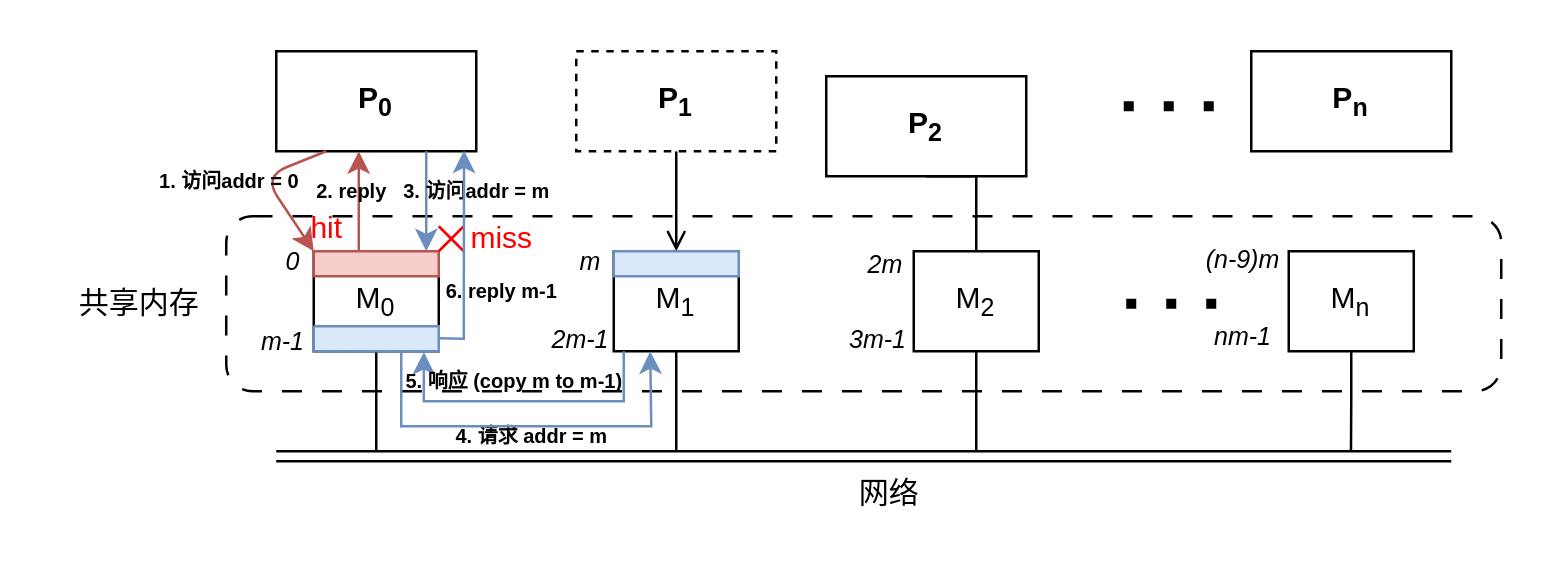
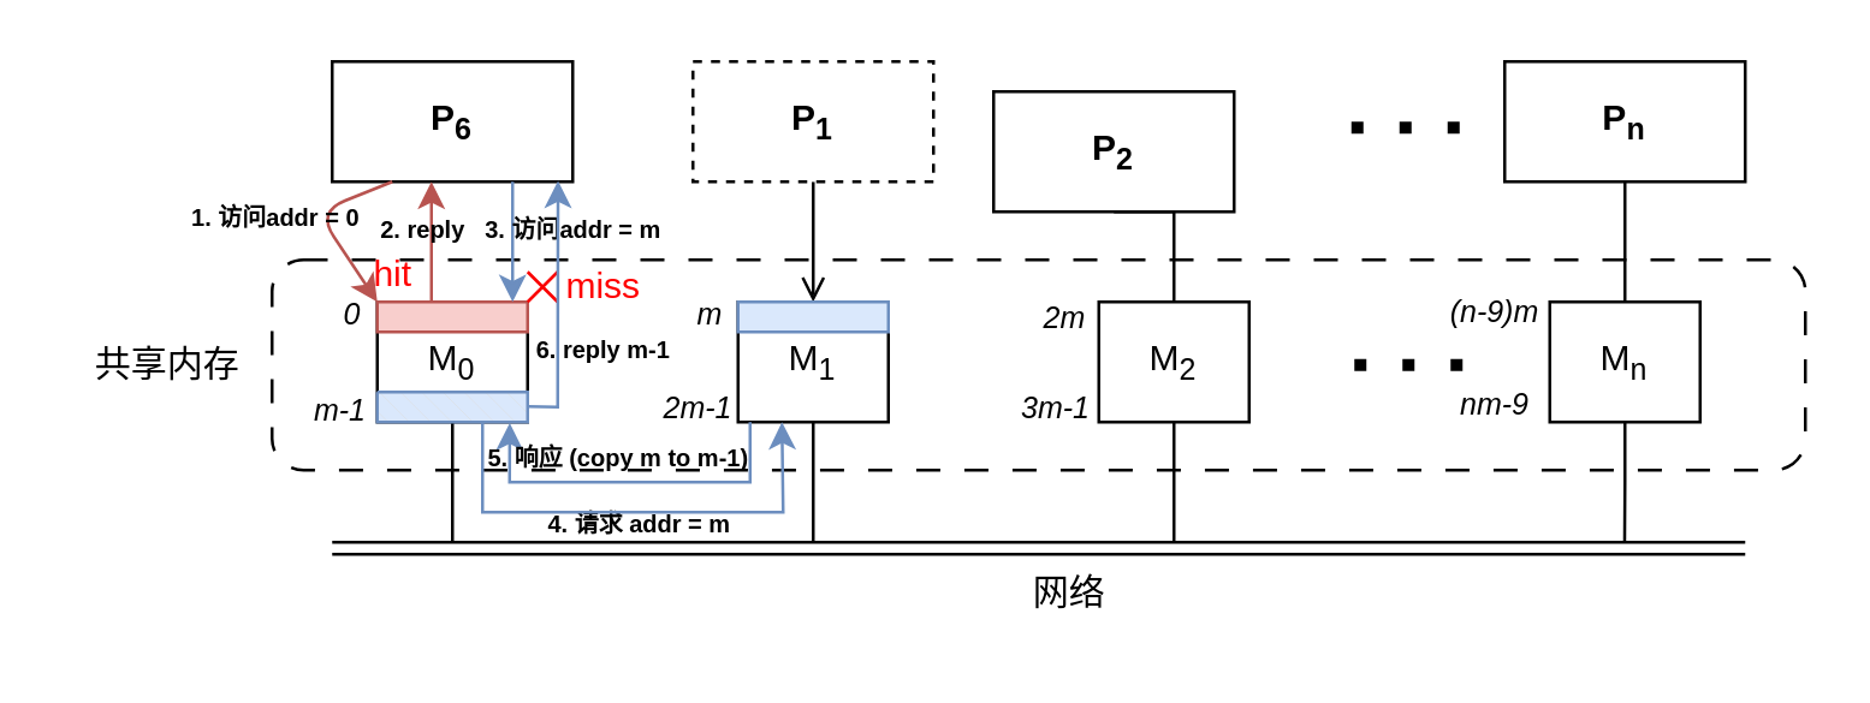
  <mxCell id="0" />
  <mxCell id="1" parent="0" />
  <mxCell id="2" value="" style="rounded=1;whiteSpace=wrap;html=1;dashed=1;dashPattern=8 8;" parent="1" vertex="1"><mxGeometry x="90" y="86" width="510" height="70" as="geometry" /></mxCell>
- <mxCell id="3" value="&lt;b&gt;P&lt;sub&gt;0&lt;/sub&gt;&lt;/b&gt;" style="rounded=0;whiteSpace=wrap;html=1;" parent="1" vertex="1"><mxGeometry x="110" y="20" width="80" height="40" as="geometry" /></mxCell>
+ <mxCell id="3" value="&lt;b&gt;P&lt;sub&gt;6&lt;/sub&gt;&lt;/b&gt;" style="rounded=0;whiteSpace=wrap;html=1;" parent="1" vertex="1"><mxGeometry x="110" y="20" width="80" height="40" as="geometry" /></mxCell>
  <mxCell id="4" style="edgeStyle=orthogonalEdgeStyle;rounded=0;orthogonalLoop=1;jettySize=auto;html=1;exitX=0.5;exitY=1;exitDx=0;exitDy=0;endArrow=none;startFill=0;" parent="1" source="5" edge="1"><mxGeometry relative="1" as="geometry"><mxPoint x="150" y="180" as="targetPoint" /></mxGeometry></mxCell>
  <mxCell id="5" value="M&lt;sub&gt;0&lt;/sub&gt;" style="rounded=0;whiteSpace=wrap;html=1;" parent="1" vertex="1"><mxGeometry x="125" y="100" width="50" height="40" as="geometry" /></mxCell>
  <mxCell id="6" style="edgeStyle=orthogonalEdgeStyle;rounded=0;orthogonalLoop=1;jettySize=auto;html=1;exitX=0.5;exitY=1;exitDx=0;exitDy=0;entryX=0.5;entryY=0;entryDx=0;entryDy=0;endArrow=open;startFill=0;" parent="1" source="7" target="14" edge="1"><mxGeometry relative="1" as="geometry" /></mxCell>
  <mxCell id="7" value="&lt;b&gt;P&lt;sub&gt;1&lt;/sub&gt;&lt;/b&gt;" style="rounded=0;whiteSpace=wrap;html=1;dashed=1;" parent="1" vertex="1"><mxGeometry x="230" y="20" width="80" height="40" as="geometry" /></mxCell>
  <mxCell id="8" style="edgeStyle=orthogonalEdgeStyle;rounded=0;orthogonalLoop=1;jettySize=auto;html=1;exitX=0.5;exitY=1;exitDx=0;exitDy=0;entryX=0.5;entryY=0;entryDx=0;entryDy=0;endArrow=none;startFill=0;" parent="1" source="9" target="16" edge="1"><mxGeometry relative="1" as="geometry" /></mxCell>
  <mxCell id="9" value="&lt;b&gt;P&lt;sub&gt;2&lt;/sub&gt;&lt;/b&gt;" style="rounded=0;whiteSpace=wrap;html=1;" parent="1" vertex="1"><mxGeometry x="330" y="30" width="80" height="40" as="geometry" /></mxCell>
+ <mxCell id="10" style="edgeStyle=orthogonalEdgeStyle;rounded=0;orthogonalLoop=1;jettySize=auto;html=1;exitX=0.5;exitY=1;exitDx=0;exitDy=0;entryX=0.5;entryY=0;entryDx=0;entryDy=0;endArrow=none;startFill=0;" parent="1" source="11" target="18" edge="1"><mxGeometry relative="1" as="geometry" /></mxCell>
  <mxCell id="11" value="&lt;b&gt;P&lt;sub&gt;n&lt;/sub&gt;&lt;/b&gt;" style="rounded=0;whiteSpace=wrap;html=1;" parent="1" vertex="1"><mxGeometry x="500" y="20" width="80" height="40" as="geometry" /></mxCell>
  <mxCell id="12" value="" style="endArrow=none;dashed=1;html=1;dashPattern=1 3;strokeWidth=4;rounded=0;" parent="1" edge="1"><mxGeometry width="50" height="50" relative="1" as="geometry"><mxPoint x="449" y="42" as="sourcePoint" /><mxPoint x="489" y="42" as="targetPoint" /></mxGeometry></mxCell>
  <mxCell id="13" style="edgeStyle=orthogonalEdgeStyle;rounded=0;orthogonalLoop=1;jettySize=auto;html=1;exitX=0.5;exitY=1;exitDx=0;exitDy=0;endArrow=none;startFill=0;" parent="1" source="14" edge="1"><mxGeometry relative="1" as="geometry"><mxPoint x="270" y="180" as="targetPoint" /></mxGeometry></mxCell>
  <mxCell id="14" value="M&lt;sub&gt;1&lt;/sub&gt;" style="rounded=0;whiteSpace=wrap;html=1;" parent="1" vertex="1"><mxGeometry x="245" y="100" width="50" height="40" as="geometry" /></mxCell>
  <mxCell id="15" style="edgeStyle=orthogonalEdgeStyle;rounded=0;orthogonalLoop=1;jettySize=auto;html=1;exitX=0.5;exitY=1;exitDx=0;exitDy=0;endArrow=none;startFill=0;" parent="1" source="16" edge="1"><mxGeometry relative="1" as="geometry"><mxPoint x="390" y="180" as="targetPoint" /></mxGeometry></mxCell>
  <mxCell id="16" value="M&lt;sub&gt;2&lt;/sub&gt;" style="rounded=0;whiteSpace=wrap;html=1;" parent="1" vertex="1"><mxGeometry x="365" y="100" width="50" height="40" as="geometry" /></mxCell>
  <mxCell id="17" style="edgeStyle=orthogonalEdgeStyle;rounded=0;orthogonalLoop=1;jettySize=auto;html=1;exitX=0.5;exitY=1;exitDx=0;exitDy=0;endArrow=none;startFill=0;" parent="1" source="18" edge="1"><mxGeometry relative="1" as="geometry"><mxPoint x="539.887" y="180" as="targetPoint" /></mxGeometry></mxCell>
  <mxCell id="18" value="M&lt;sub&gt;n&lt;/sub&gt;" style="rounded=0;whiteSpace=wrap;html=1;" parent="1" vertex="1"><mxGeometry x="515" y="100" width="50" height="40" as="geometry" /></mxCell>
  <mxCell id="19" value="" style="shape=link;html=1;rounded=0;strokeWidth=1;" parent="1" edge="1"><mxGeometry width="100" relative="1" as="geometry"><mxPoint x="110" y="182" as="sourcePoint" /><mxPoint x="580" y="182" as="targetPoint" /></mxGeometry></mxCell>
  <mxCell id="20" value="网络" style="text;html=1;align=center;verticalAlign=middle;resizable=0;points=[];autosize=1;strokeColor=none;fillColor=none;" parent="1" vertex="1"><mxGeometry x="330" y="182" width="50" height="30" as="geometry" /></mxCell>
  <mxCell id="21" value="共享内存" style="text;html=1;align=center;verticalAlign=middle;resizable=0;points=[];autosize=1;strokeColor=none;fillColor=none;" parent="1" vertex="1"><mxGeometry x="20" y="106" width="70" height="30" as="geometry" /></mxCell>
  <mxCell id="22" value="0" style="text;html=1;align=center;verticalAlign=middle;whiteSpace=wrap;rounded=0;fontSize=10;fontStyle=2" parent="1" vertex="1"><mxGeometry x="87" y="89" width="60" height="30" as="geometry" /></mxCell>
  <mxCell id="23" value="m-1" style="text;html=1;align=center;verticalAlign=middle;whiteSpace=wrap;rounded=0;fontSize=10;fontStyle=2" parent="1" vertex="1"><mxGeometry x="83" y="121" width="60" height="30" as="geometry" /></mxCell>
  <mxCell id="24" value="m" style="text;html=1;align=center;verticalAlign=middle;whiteSpace=wrap;rounded=0;fontSize=10;fontStyle=2" parent="1" vertex="1"><mxGeometry x="206" y="89" width="60" height="30" as="geometry" /></mxCell>
  <mxCell id="25" value="2m-1" style="text;html=1;align=center;verticalAlign=middle;whiteSpace=wrap;rounded=0;fontSize=10;fontStyle=2" parent="1" vertex="1"><mxGeometry x="202" y="120" width="60" height="30" as="geometry" /></mxCell>
  <mxCell id="26" value="2m" style="text;html=1;align=center;verticalAlign=middle;whiteSpace=wrap;rounded=0;fontSize=10;fontStyle=2" parent="1" vertex="1"><mxGeometry x="324" y="90" width="60" height="30" as="geometry" /></mxCell>
  <mxCell id="27" value="3m-1" style="text;html=1;align=center;verticalAlign=middle;whiteSpace=wrap;rounded=0;fontSize=10;fontStyle=2" parent="1" vertex="1"><mxGeometry x="321" y="120" width="60" height="30" as="geometry" /></mxCell>
  <mxCell id="28" value="" style="endArrow=none;dashed=1;html=1;dashPattern=1 3;strokeWidth=4;rounded=0;" parent="1" edge="1"><mxGeometry width="50" height="50" relative="1" as="geometry"><mxPoint x="450" y="121" as="sourcePoint" /><mxPoint x="490" y="121" as="targetPoint" /></mxGeometry></mxCell>
  <mxCell id="29" value="(n-9)m" style="text;html=1;align=center;verticalAlign=middle;whiteSpace=wrap;rounded=0;fontSize=10;fontStyle=2" parent="1" vertex="1"><mxGeometry x="467" y="88" width="60" height="30" as="geometry" /></mxCell>
- <mxCell id="30" value="nm-1" style="text;html=1;align=center;verticalAlign=middle;whiteSpace=wrap;rounded=0;fontSize=10;fontStyle=2" parent="1" vertex="1"><mxGeometry x="467" y="119" width="60" height="30" as="geometry" /></mxCell>
+ <mxCell id="30" value="nm-9" style="text;html=1;align=center;verticalAlign=middle;whiteSpace=wrap;rounded=0;fontSize=10;fontStyle=2" parent="1" vertex="1"><mxGeometry x="467" y="119" width="60" height="30" as="geometry" /></mxCell>
  <mxCell id="31" value="" style="rounded=0;whiteSpace=wrap;html=1;fillColor=#f8cecc;strokeColor=#b85450;" vertex="1" parent="1"><mxGeometry x="125" y="100" width="50" height="10" as="geometry" /></mxCell>
  <mxCell id="32" value="" style="rounded=0;whiteSpace=wrap;html=1;fillColor=#dae8fc;strokeColor=#6c8ebf;" vertex="1" parent="1"><mxGeometry x="245" y="100" width="50" height="10" as="geometry" /></mxCell>
  <mxCell id="33" value="" style="endArrow=classic;html=1;rounded=1;curved=0;fillColor=#f8cecc;strokeColor=#b85450;exitX=0.25;exitY=1;exitDx=0;exitDy=0;" edge="1" parent="1" source="3"><mxGeometry width="50" height="50" relative="1" as="geometry"><mxPoint x="125" y="40" as="sourcePoint" /><mxPoint x="125" y="100" as="targetPoint" /><Array as="points"><mxPoint x="105" y="70" /></Array></mxGeometry></mxCell>
  <mxCell id="34" value="&lt;font style=&quot;font-size: 8px;&quot;&gt;&lt;b&gt;1. 访问addr = 0&lt;/b&gt;&lt;/font&gt;" style="text;html=1;align=center;verticalAlign=middle;resizable=0;points=[];autosize=1;strokeColor=none;fillColor=none;" vertex="1" parent="1"><mxGeometry x="51" y="56" width="80" height="30" as="geometry" /></mxCell>
  <mxCell id="35" value="&lt;font style=&quot;color: rgb(255, 0, 0);&quot;&gt;hit&lt;/font&gt;" style="text;html=1;align=center;verticalAlign=middle;resizable=0;points=[];autosize=1;strokeColor=none;fillColor=none;" vertex="1" parent="1"><mxGeometry x="110" y="76" width="40" height="30" as="geometry" /></mxCell>
  <mxCell id="36" value="" style="endArrow=classic;html=1;rounded=0;fillColor=#f8cecc;strokeColor=#b85450;" edge="1" parent="1"><mxGeometry width="50" height="50" relative="1" as="geometry"><mxPoint x="143" y="100" as="sourcePoint" /><mxPoint x="143" y="60" as="targetPoint" /></mxGeometry></mxCell>
  <mxCell id="37" value="&lt;font style=&quot;font-size: 8px;&quot;&gt;&lt;b&gt;2. reply&lt;/b&gt;&lt;/font&gt;" style="text;html=1;align=center;verticalAlign=middle;resizable=0;points=[];autosize=1;strokeColor=none;fillColor=none;" vertex="1" parent="1"><mxGeometry x="115" y="60" width="50" height="30" as="geometry" /></mxCell>
  <mxCell id="38" value="" style="endArrow=classic;html=1;rounded=0;fillColor=#dae8fc;strokeColor=#6c8ebf;" edge="1" parent="1"><mxGeometry width="50" height="50" relative="1" as="geometry"><mxPoint x="170" y="60" as="sourcePoint" /><mxPoint x="170" y="100" as="targetPoint" /></mxGeometry></mxCell>
  <mxCell id="39" value="&lt;font style=&quot;font-size: 8px;&quot;&gt;&lt;b&gt;3. 访问addr = m&lt;/b&gt;&lt;/font&gt;" style="text;html=1;align=center;verticalAlign=middle;resizable=0;points=[];autosize=1;strokeColor=none;fillColor=none;" vertex="1" parent="1"><mxGeometry x="150" y="60" width="80" height="30" as="geometry" /></mxCell>
  <mxCell id="40" value="" style="shape=mxgraph.sysml.x;strokeColor=light-dark(#FA0000,#EDEDED);" vertex="1" parent="1"><mxGeometry x="175" y="90" width="10" height="10" as="geometry" /></mxCell>
  <mxCell id="41" value="&lt;font style=&quot;color: rgb(255, 0, 0);&quot;&gt;miss&lt;/font&gt;" style="text;html=1;align=center;verticalAlign=middle;resizable=0;points=[];autosize=1;strokeColor=none;fillColor=none;" vertex="1" parent="1"><mxGeometry x="175" y="80" width="50" height="30" as="geometry" /></mxCell>
  <mxCell id="42" value="" style="endArrow=none;html=1;rounded=0;exitX=0.901;exitY=1.036;exitDx=0;exitDy=0;exitPerimeter=0;fillColor=#dae8fc;strokeColor=#6c8ebf;startFill=1;startArrow=classic;" edge="1" parent="1"><mxGeometry width="50" height="50" relative="1" as="geometry"><mxPoint x="169.05" y="140.32" as="sourcePoint" /><mxPoint x="249" y="140" as="targetPoint" /><Array as="points"><mxPoint x="169" y="160" /><mxPoint x="249" y="160" /></Array></mxGeometry></mxCell>
  <mxCell id="43" value="&lt;div&gt;&lt;font style=&quot;font-size: 8px;&quot;&gt;&lt;b&gt;4. 请求 addr = m&lt;/b&gt;&lt;/font&gt;&lt;/div&gt;" style="text;html=1;align=center;verticalAlign=middle;resizable=0;points=[];autosize=1;strokeColor=none;fillColor=none;" vertex="1" parent="1"><mxGeometry x="172" y="158" width="80" height="30" as="geometry" /></mxCell>
  <mxCell id="44" value="" style="endArrow=none;html=1;rounded=0;exitX=0.25;exitY=1;exitDx=0;exitDy=0;entryX=0.7;entryY=1.008;entryDx=0;entryDy=0;entryPerimeter=0;startFill=1;startArrow=classic;fillColor=#dae8fc;strokeColor=#6c8ebf;" edge="1" parent="1" target="5"><mxGeometry width="50" height="50" relative="1" as="geometry"><mxPoint x="259.6" y="140" as="sourcePoint" /><mxPoint x="160" y="170" as="targetPoint" /><Array as="points"><mxPoint x="260" y="170" /><mxPoint x="160" y="170" /></Array></mxGeometry></mxCell>
  <mxCell id="45" value="&lt;div&gt;&lt;font style=&quot;font-size: 8px;&quot;&gt;&lt;b&gt;5. 响应 (copy m to m-1)&lt;/b&gt;&lt;/font&gt;&lt;/div&gt;" style="text;html=1;align=center;verticalAlign=middle;resizable=0;points=[];autosize=1;strokeColor=none;fillColor=none;" vertex="1" parent="1"><mxGeometry x="150" y="136" width="110" height="30" as="geometry" /></mxCell>
  <mxCell id="46" value="" style="verticalLabelPosition=bottom;verticalAlign=top;html=1;shape=mxgraph.basic.patternFillRect;fillStyle=diagRev;step=5;fillStrokeWidth=0.2;fillStrokeColor=#dddddd;fillColor=#dae8fc;strokeColor=#6c8ebf;perimeterSpacing=1;" vertex="1" parent="1"><mxGeometry x="125" y="130" width="50" height="10" as="geometry" /></mxCell>
  <mxCell id="47" value="" style="endArrow=classic;html=1;rounded=0;entryX=0.939;entryY=0.992;entryDx=0;entryDy=0;entryPerimeter=0;fillColor=#dae8fc;strokeColor=#6c8ebf;" edge="1" parent="1" target="3"><mxGeometry width="50" height="50" relative="1" as="geometry"><mxPoint x="175" y="134.84" as="sourcePoint" /><mxPoint x="215" y="134.84" as="targetPoint" /><Array as="points"><mxPoint x="185" y="135" /></Array></mxGeometry></mxCell>
  <mxCell id="48" value="&lt;div&gt;&lt;font style=&quot;font-size: 8px;&quot;&gt;&lt;b&gt;6. reply m-1&lt;/b&gt;&lt;/font&gt;&lt;/div&gt;" style="text;html=1;align=center;verticalAlign=middle;resizable=0;points=[];autosize=1;strokeColor=none;fillColor=none;" vertex="1" parent="1"><mxGeometry x="165" y="100" width="70" height="30" as="geometry" /></mxCell>
